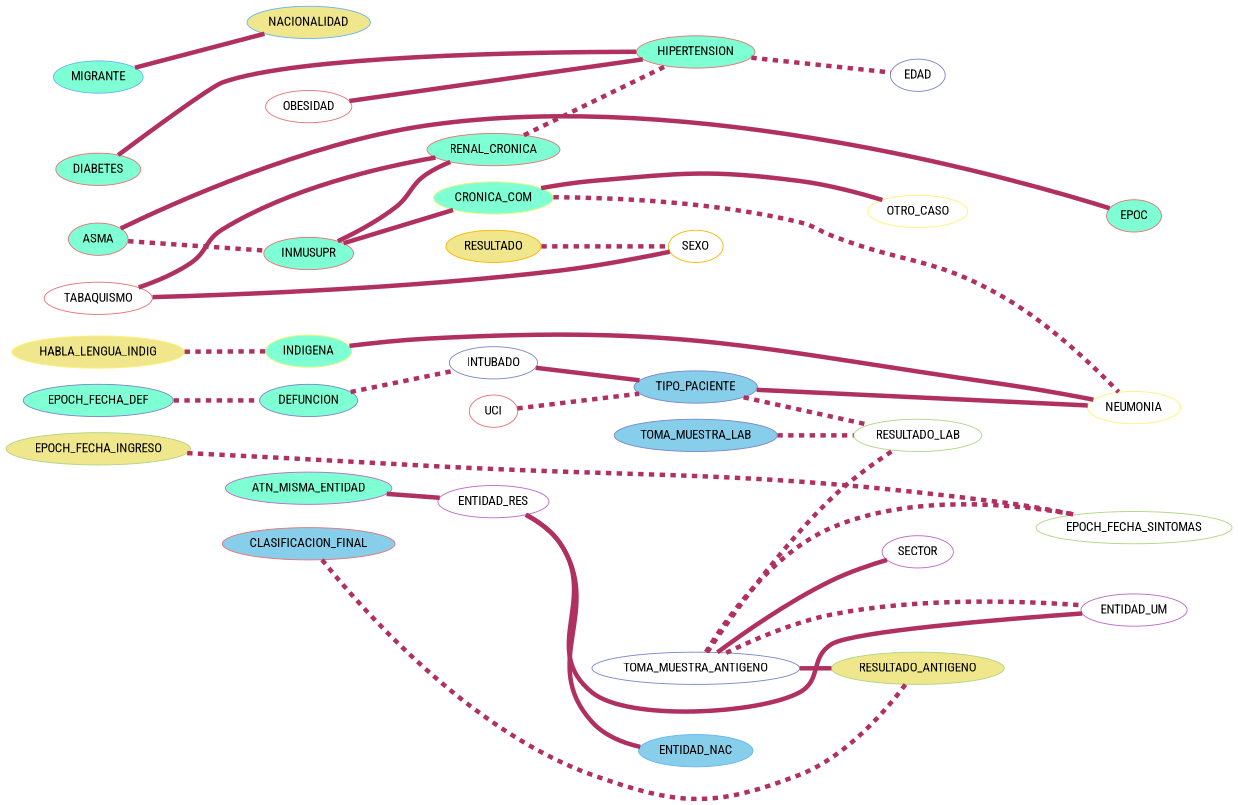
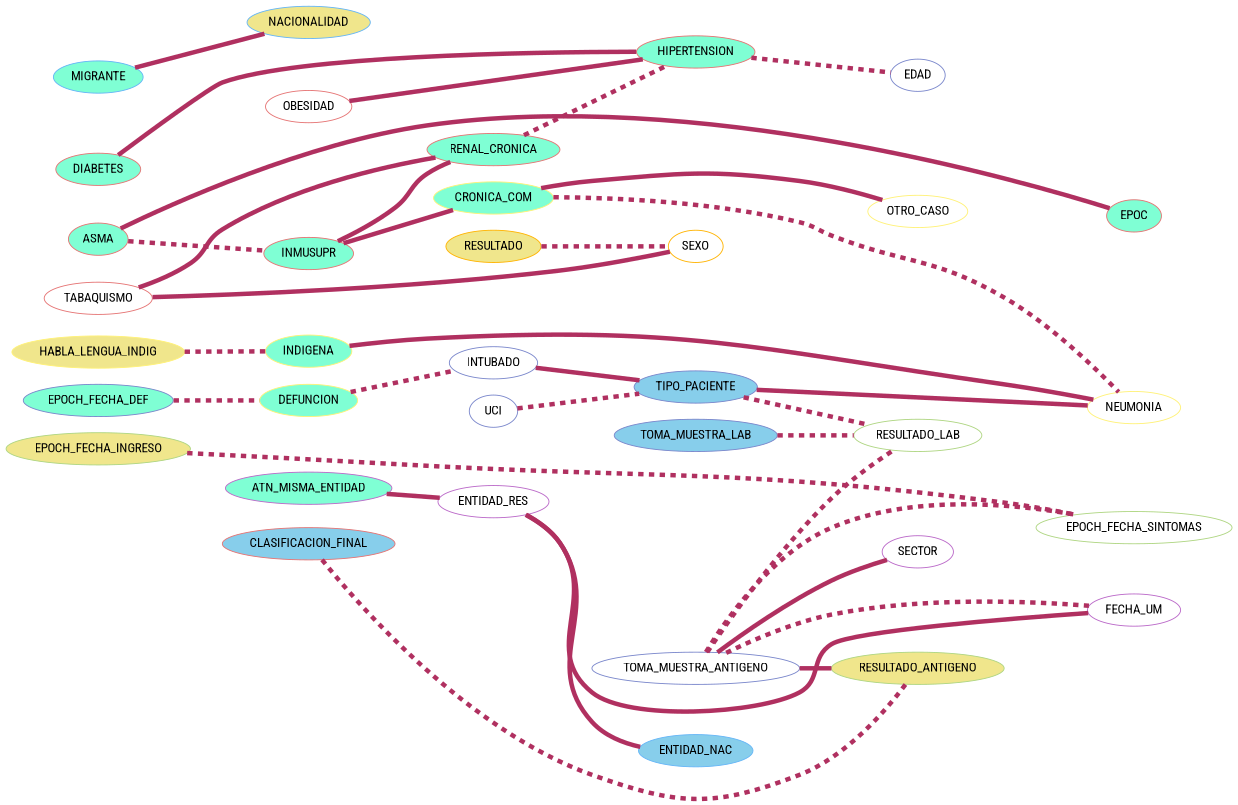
  strict graph {
    fontname="Roboto Condensed"
    rankdir=LR
    node [color="#e57373" fillcolor=white fontname="Roboto Condensed" style=filled]
    edge [color=maroon fontname="Roboto Condensed" penwidth=5 style=bold weight=1.0]
    ASMA [fillcolor=aquamarine]
    INMUSUPR [fillcolor=aquamarine]
    EPOC [fillcolor=aquamarine]
    RENAL_CRONICA [fillcolor=aquamarine]
    n5 [color="#fff176" fillcolor=aquamarine label=CRONICA_COM]
    HIPERTENSION [fillcolor=aquamarine]
    NEUMONIA [color="#fff176"]
    OTRO_CASO [color="#fff176"]
    TABAQUISMO
    SEXO [color="#ffb300"]
    OBESIDAD
    EDAD [color="#7986cb"]
    DIABETES [fillcolor=aquamarine]
    CLASIFICACION_FINAL [fillcolor=skyblue]
    RESULTADO_ANTIGENO [color="#aed581" fillcolor=khaki]
    EPOCH_FECHA_DEF [color="#7986cb" fillcolor=aquamarine]
-   DEFUNCION [color="#7986cb" fillcolor=aquamarine]
+   DEFUNCION [color="#fff176" fillcolor=aquamarine]
    INTUBADO [color="#7986cb"]
    TIPO_PACIENTE [color="#7986cb" fillcolor=skyblue]
    RESULTADO_LAB [color="#aed581"]
    TOMA_MUESTRA_ANTIGENO [color="#7986cb"]
    EPOCH_FECHA_SINTOMAS [color="#aed581"]
-   ENTIDAD_UM [color="#ba68c8"]
+   ENTIDAD_UM [color="#ba68c8" label=FECHA_UM]
    SECTOR [color="#ba68c8"]
    TOMA_MUESTRA_LAB [color="#7986cb" fillcolor=skyblue]
-   UCI
+   UCI [color="#7986cb"]
    HABLA_LENGUA_INDIG [color="#fff176" fillcolor=khaki]
    INDIGENA [color="#fff176" fillcolor=aquamarine]
    EPOCH_FECHA_INGRESO [color="#aed581" fillcolor=khaki]
    ATN_MISMA_ENTIDAD [color="#ba68c8" fillcolor=aquamarine]
    ENTIDAD_RES [color="#ba68c8"]
    ENTIDAD_NAC [color="#64b5f6" fillcolor=skyblue]
    MIGRANTE [color="#64b5f6" fillcolor=aquamarine]
    NACIONALIDAD [color="#64b5f6" fillcolor=khaki]
    n35 [color="#ffb300" fillcolor=khaki label=RESULTADO]
    ASMA -- INMUSUPR [style=dashed weight=0.683]
    ASMA -- EPOC [weight=0.684]
    INMUSUPR -- RENAL_CRONICA [weight=0.683]
    INMUSUPR -- n5 [weight=0.379]
    RENAL_CRONICA -- HIPERTENSION [style=dashed weight=0.686]
    n5 -- NEUMONIA [style=dashed weight=0.522]
    n5 -- OTRO_CASO [weight=0.372]
    HIPERTENSION -- EDAD [style=dashed weight=0.268]
    TABAQUISMO -- RENAL_CRONICA [weight=0.676]
    TABAQUISMO -- SEXO [weight=0.097]
    OBESIDAD -- HIPERTENSION [weight=0.677]
    DIABETES -- HIPERTENSION [weight=0.722]
    CLASIFICACION_FINAL -- RESULTADO_ANTIGENO [style=dashed weight=0.596]
    EPOCH_FECHA_DEF -- DEFUNCION [style=dashed]
    DEFUNCION -- INTUBADO [style=dashed weight=0.587]
    INTUBADO -- TIPO_PACIENTE
    TIPO_PACIENTE -- NEUMONIA [weight=0.624]
    TIPO_PACIENTE -- RESULTADO_LAB [style=dashed weight=0.285]
    TOMA_MUESTRA_ANTIGENO -- RESULTADO_ANTIGENO
    TOMA_MUESTRA_ANTIGENO -- RESULTADO_LAB [style=dashed weight=0.814]
    TOMA_MUESTRA_ANTIGENO -- EPOCH_FECHA_SINTOMAS [style=dashed weight=0.654]
    TOMA_MUESTRA_ANTIGENO -- ENTIDAD_UM [style=dashed weight=0.313]
    TOMA_MUESTRA_ANTIGENO -- SECTOR [weight=0.223]
    TOMA_MUESTRA_LAB -- RESULTADO_LAB [style=dashed]
    UCI -- TIPO_PACIENTE [style=dashed]
    HABLA_LENGUA_INDIG -- INDIGENA [style=dashed weight=0.838]
    INDIGENA -- NEUMONIA [weight=0.236]
    EPOCH_FECHA_INGRESO -- EPOCH_FECHA_SINTOMAS [style=dashed weight=0.981]
    ATN_MISMA_ENTIDAD -- ENTIDAD_RES [weight=0.561]
    ENTIDAD_RES -- ENTIDAD_UM [weight=0.974]
    ENTIDAD_RES -- ENTIDAD_NAC [weight=0.825]
    MIGRANTE -- NACIONALIDAD [weight=0.953]
    n35 -- SEXO [style=dashed]
  }
